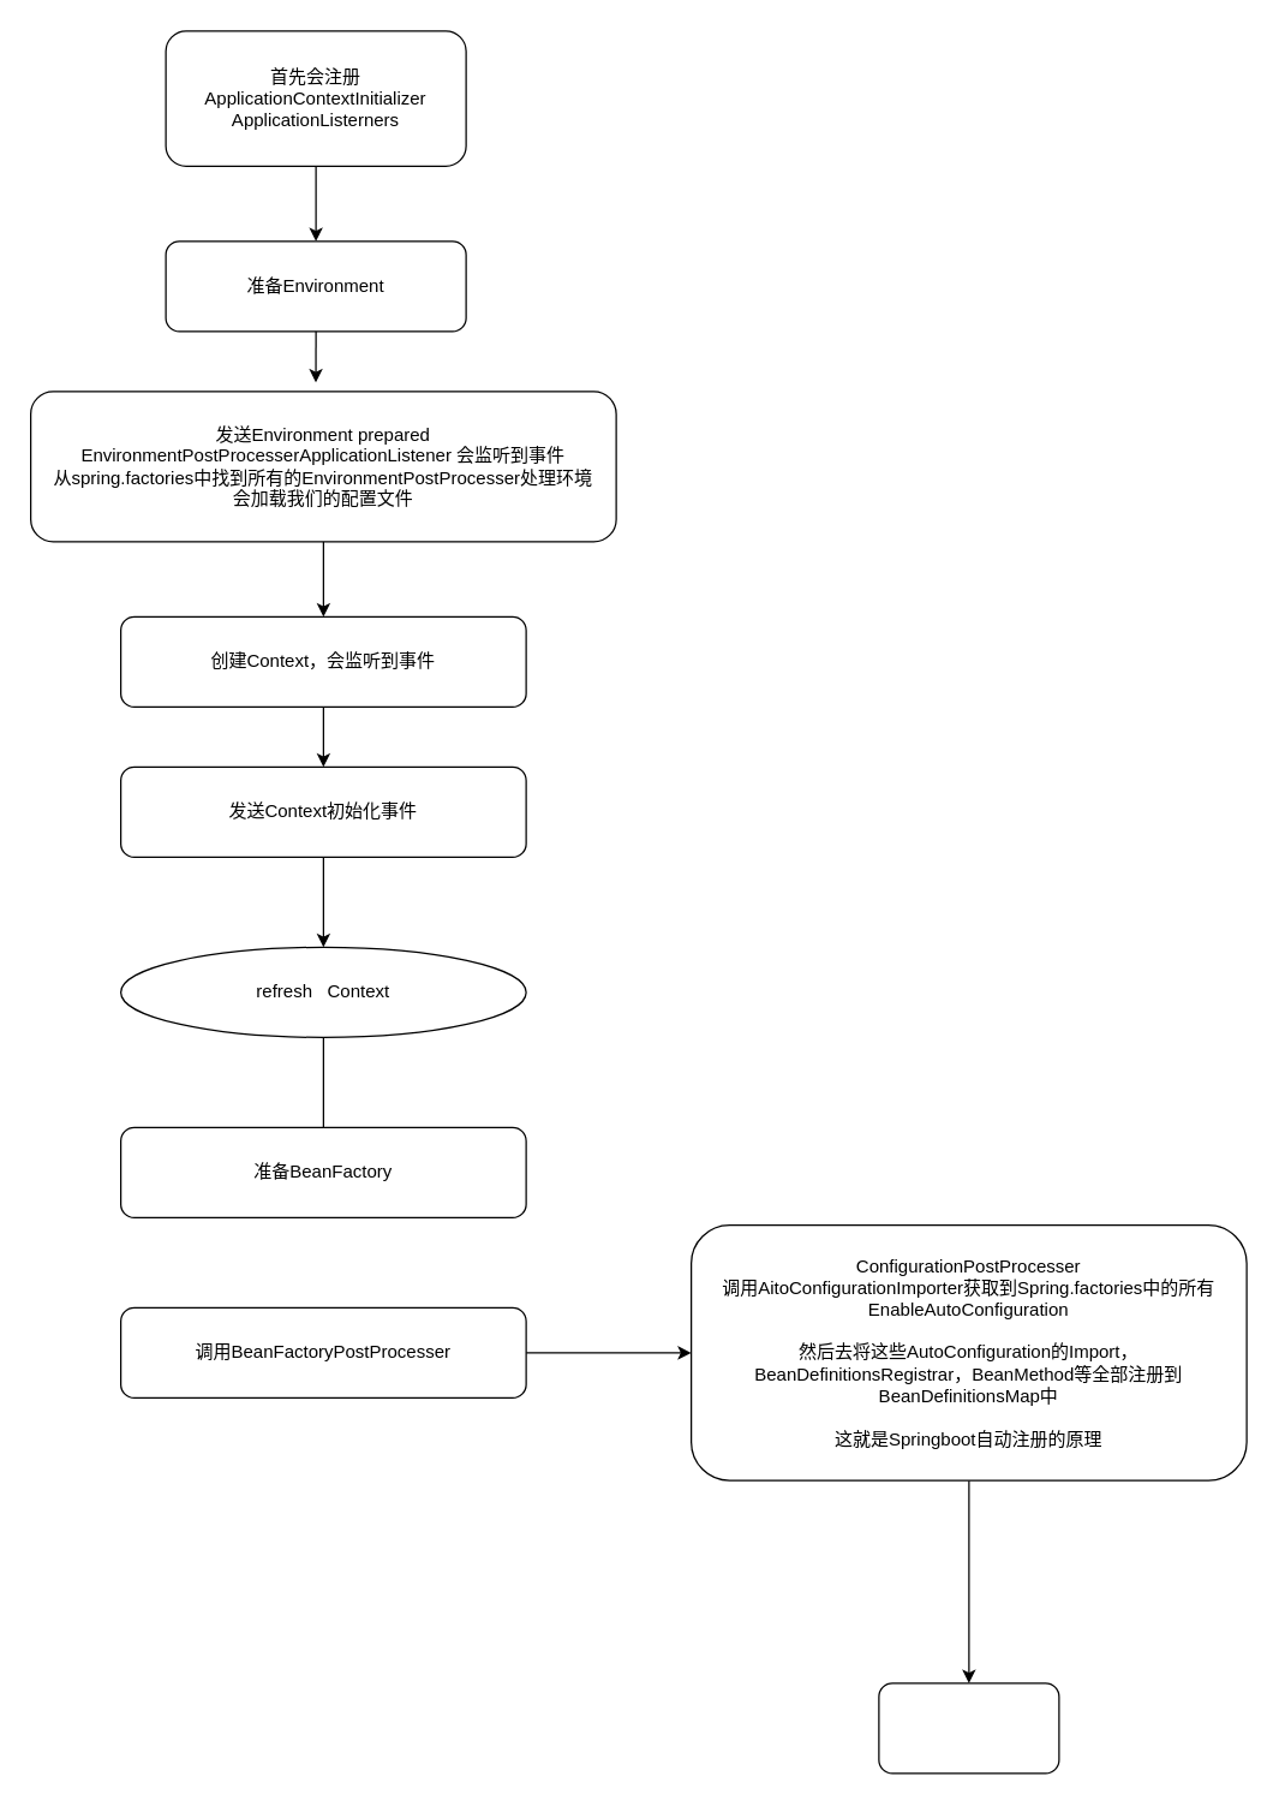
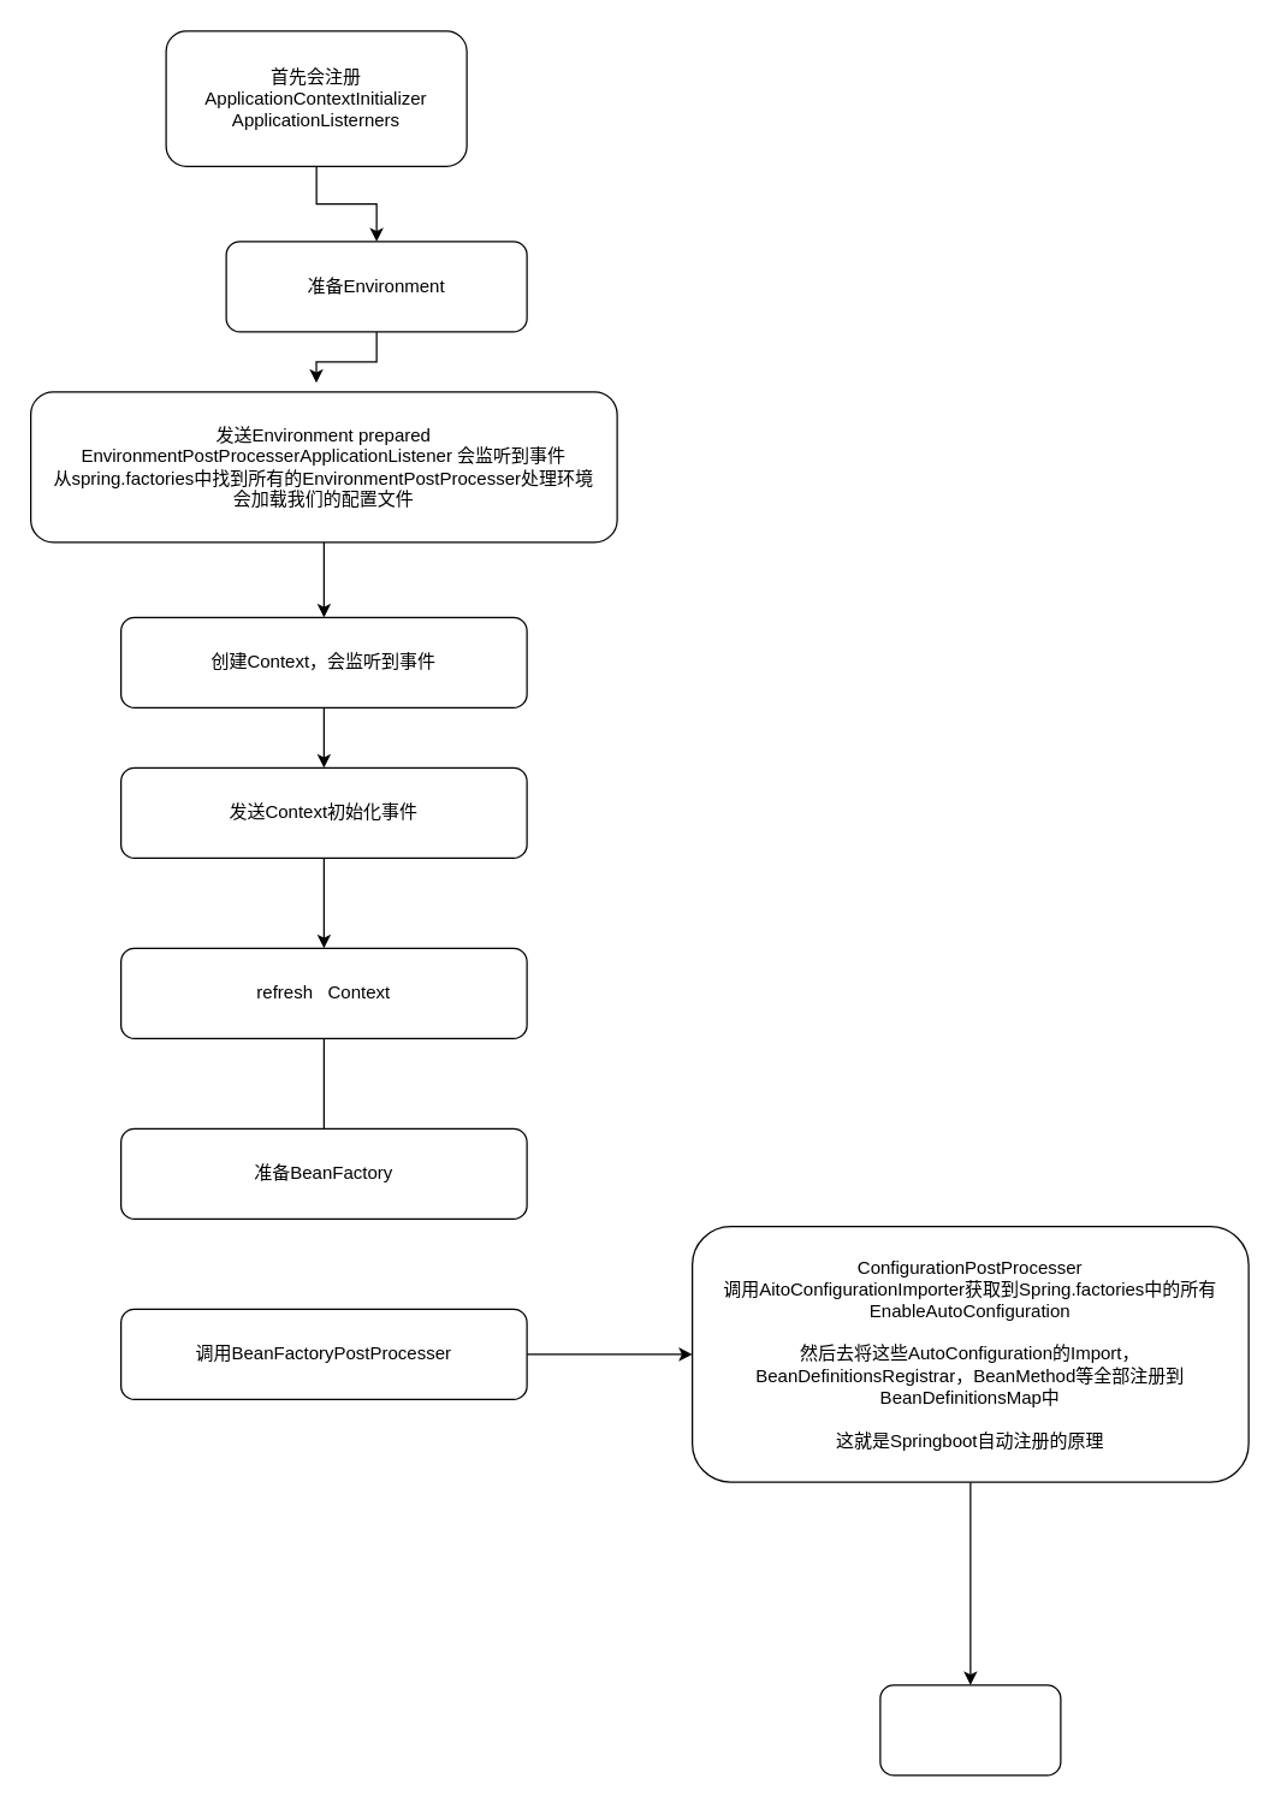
  <mxCell id="0" />
  <mxCell id="1" parent="0" />
  <mxCell id="2" style="edgeStyle=orthogonalEdgeStyle;rounded=0;orthogonalLoop=1;jettySize=auto;html=1;exitX=0.5;exitY=1;exitDx=0;exitDy=0;entryX=0.5;entryY=0;entryDx=0;entryDy=0;" edge="1" parent="1" source="3" target="4"><mxGeometry relative="1" as="geometry" /></mxCell>
  <mxCell id="3" value="首先会注册ApplicationContextInitializer&lt;div&gt;ApplicationListerners&lt;/div&gt;" style="rounded=1;whiteSpace=wrap;html=1;" vertex="1" parent="1"><mxGeometry x="110" y="20" width="200" height="90" as="geometry" /></mxCell>
- <mxCell id="4" value="准备Environment" style="rounded=1;whiteSpace=wrap;html=1;" vertex="1" parent="1"><mxGeometry x="110" y="160" width="200" height="60" as="geometry" /></mxCell>
+ <mxCell id="4" value="准备Environment" style="rounded=1;whiteSpace=wrap;html=1;" vertex="1" parent="1"><mxGeometry x="150" y="160" width="200" height="60" as="geometry" /></mxCell>
  <mxCell id="5" style="edgeStyle=orthogonalEdgeStyle;rounded=0;orthogonalLoop=1;jettySize=auto;html=1;exitX=0.5;exitY=1;exitDx=0;exitDy=0;entryX=0.5;entryY=0;entryDx=0;entryDy=0;" edge="1" parent="1" source="6" target="9"><mxGeometry relative="1" as="geometry" /></mxCell>
  <mxCell id="6" value="发送Environment prepared&lt;div&gt;EnvironmentPostProcesserApplicationListener 会监听到事件&lt;br&gt;从spring.factories中找到所有的EnvironmentPostProcesser处理环境&lt;br&gt;会加载我们的配置文件&lt;/div&gt;" style="rounded=1;whiteSpace=wrap;html=1;" vertex="1" parent="1"><mxGeometry x="20" y="260" width="390" height="100" as="geometry" /></mxCell>
  <mxCell id="7" style="edgeStyle=orthogonalEdgeStyle;rounded=0;orthogonalLoop=1;jettySize=auto;html=1;exitX=0.5;exitY=1;exitDx=0;exitDy=0;entryX=0.487;entryY=-0.06;entryDx=0;entryDy=0;entryPerimeter=0;" edge="1" parent="1" source="4" target="6"><mxGeometry relative="1" as="geometry" /></mxCell>
  <mxCell id="8" style="edgeStyle=orthogonalEdgeStyle;rounded=0;orthogonalLoop=1;jettySize=auto;html=1;exitX=0.5;exitY=1;exitDx=0;exitDy=0;entryX=0.5;entryY=0;entryDx=0;entryDy=0;" edge="1" parent="1" source="9" target="11"><mxGeometry relative="1" as="geometry" /></mxCell>
  <mxCell id="9" value="创建Context，会监听到事件" style="rounded=1;whiteSpace=wrap;html=1;" vertex="1" parent="1"><mxGeometry x="80" y="410" width="270" height="60" as="geometry" /></mxCell>
  <mxCell id="10" style="edgeStyle=orthogonalEdgeStyle;rounded=0;orthogonalLoop=1;jettySize=auto;html=1;exitX=0.5;exitY=1;exitDx=0;exitDy=0;entryX=0.5;entryY=0;entryDx=0;entryDy=0;" edge="1" parent="1" source="11" target="13"><mxGeometry relative="1" as="geometry" /></mxCell>
  <mxCell id="11" value="发送Context初始化事件" style="rounded=1;whiteSpace=wrap;html=1;" vertex="1" parent="1"><mxGeometry x="80" y="510" width="270" height="60" as="geometry" /></mxCell>
  <mxCell id="12" style="edgeStyle=orthogonalEdgeStyle;rounded=0;orthogonalLoop=1;jettySize=auto;html=1;exitX=0.5;exitY=1;exitDx=0;exitDy=0;entryX=0.5;entryY=0;entryDx=0;entryDy=0;endArrow=none;" edge="1" parent="1" source="13" target="14"><mxGeometry relative="1" as="geometry" /></mxCell>
- <mxCell id="13" value="refresh&amp;nbsp; &amp;nbsp;Context" style="ellipse;whiteSpace=wrap;html=1;" vertex="1" parent="1"><mxGeometry x="80" y="630" width="270" height="60" as="geometry" /></mxCell>
+ <mxCell id="13" value="refresh&amp;nbsp; &amp;nbsp;Context" style="rounded=1;whiteSpace=wrap;html=1;" vertex="1" parent="1"><mxGeometry x="80" y="630" width="270" height="60" as="geometry" /></mxCell>
  <mxCell id="14" value="准备BeanFactory" style="rounded=1;whiteSpace=wrap;html=1;" vertex="1" parent="1"><mxGeometry x="80" y="750" width="270" height="60" as="geometry" /></mxCell>
  <mxCell id="15" style="edgeStyle=orthogonalEdgeStyle;rounded=0;orthogonalLoop=1;jettySize=auto;html=1;exitX=1;exitY=0.5;exitDx=0;exitDy=0;" edge="1" parent="1" source="16"><mxGeometry relative="1" as="geometry"><mxPoint x="460" y="900" as="targetPoint" /></mxGeometry></mxCell>
  <mxCell id="16" value="调用BeanFactoryPostProcesser" style="rounded=1;whiteSpace=wrap;html=1;" vertex="1" parent="1"><mxGeometry x="80" y="870" width="270" height="60" as="geometry" /></mxCell>
  <mxCell id="17" value="" style="edgeStyle=orthogonalEdgeStyle;rounded=0;orthogonalLoop=1;jettySize=auto;html=1;" edge="1" parent="1" source="18" target="19"><mxGeometry relative="1" as="geometry" /></mxCell>
  <mxCell id="18" value="ConfigurationPostProcesser&lt;br&gt;调用AitoConfigurationImporter获取到Spring.factories中的所有EnableAutoConfiguration&lt;br&gt;&lt;br&gt;然后去将这些AutoConfiguration的Import，BeanDefinitionsRegistrar，BeanMethod等全部注册到BeanDefinitionsMap中&lt;div&gt;&lt;br&gt;&lt;/div&gt;&lt;div&gt;这就是Springboot自动注册的原理&lt;/div&gt;" style="rounded=1;whiteSpace=wrap;html=1;" vertex="1" parent="1"><mxGeometry x="460" y="815" width="370" height="170" as="geometry" /></mxCell>
  <mxCell id="19" value="" style="rounded=1;whiteSpace=wrap;html=1;" vertex="1" parent="1"><mxGeometry x="585" y="1120" width="120" height="60" as="geometry" /></mxCell>
